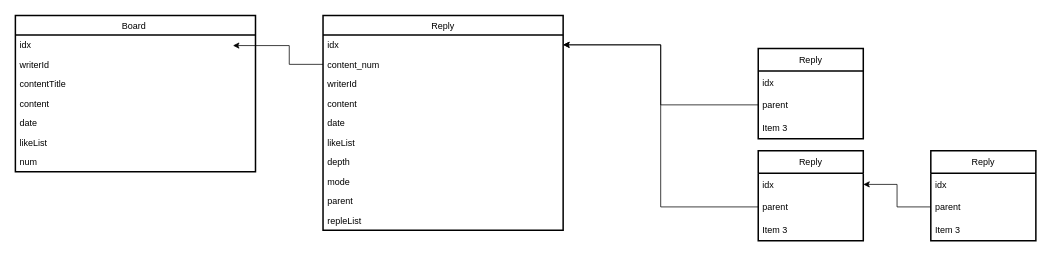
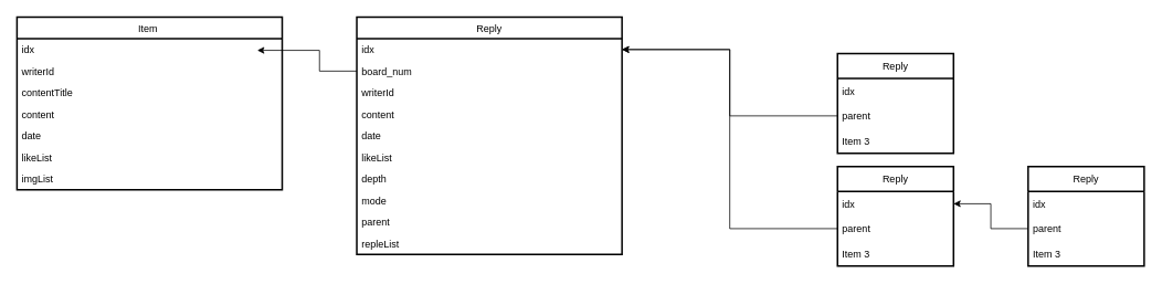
  <mxCell id="0" />
  <mxCell id="1" parent="0" />
- <mxCell id="2" value="Board " style="swimlane;fontStyle=0;childLayout=stackLayout;horizontal=1;startSize=26;fillColor=none;horizontalStack=0;resizeParent=1;resizeParentMax=0;resizeLast=0;collapsible=1;marginBottom=0;strokeWidth=2;" vertex="1" parent="1"><mxGeometry x="20" y="20" width="320" height="208" as="geometry" /></mxCell>
+ <mxCell id="2" value="Item " style="swimlane;fontStyle=0;childLayout=stackLayout;horizontal=1;startSize=26;fillColor=none;horizontalStack=0;resizeParent=1;resizeParentMax=0;resizeLast=0;collapsible=1;marginBottom=0;strokeWidth=2;" vertex="1" parent="1"><mxGeometry x="20" y="20" width="320" height="208" as="geometry" /></mxCell>
  <mxCell id="3" value="idx" style="text;strokeColor=none;fillColor=none;align=left;verticalAlign=top;spacingLeft=4;spacingRight=4;overflow=hidden;rotatable=0;points=[[0,0.5],[1,0.5]];portConstraint=eastwest;" vertex="1" parent="2"><mxGeometry y="26" width="320" height="26" as="geometry" /></mxCell>
  <mxCell id="4" value="writerId" style="text;strokeColor=none;fillColor=none;align=left;verticalAlign=top;spacingLeft=4;spacingRight=4;overflow=hidden;rotatable=0;points=[[0,0.5],[1,0.5]];portConstraint=eastwest;" vertex="1" parent="2"><mxGeometry y="52" width="320" height="26" as="geometry" /></mxCell>
  <mxCell id="5" value="contentTitle" style="text;strokeColor=none;fillColor=none;align=left;verticalAlign=top;spacingLeft=4;spacingRight=4;overflow=hidden;rotatable=0;points=[[0,0.5],[1,0.5]];portConstraint=eastwest;" vertex="1" parent="2"><mxGeometry y="78" width="320" height="26" as="geometry" /></mxCell>
  <mxCell id="6" value="content" style="text;strokeColor=none;fillColor=none;align=left;verticalAlign=top;spacingLeft=4;spacingRight=4;overflow=hidden;rotatable=0;points=[[0,0.5],[1,0.5]];portConstraint=eastwest;" vertex="1" parent="2"><mxGeometry y="104" width="320" height="26" as="geometry" /></mxCell>
  <mxCell id="7" value="date" style="text;strokeColor=none;fillColor=none;align=left;verticalAlign=top;spacingLeft=4;spacingRight=4;overflow=hidden;rotatable=0;points=[[0,0.5],[1,0.5]];portConstraint=eastwest;" vertex="1" parent="2"><mxGeometry y="130" width="320" height="26" as="geometry" /></mxCell>
  <mxCell id="8" value="likeList" style="text;strokeColor=none;fillColor=none;align=left;verticalAlign=top;spacingLeft=4;spacingRight=4;overflow=hidden;rotatable=0;points=[[0,0.5],[1,0.5]];portConstraint=eastwest;" vertex="1" parent="2"><mxGeometry y="156" width="320" height="26" as="geometry" /></mxCell>
- <mxCell id="9" value="num" style="text;strokeColor=none;fillColor=none;align=left;verticalAlign=top;spacingLeft=4;spacingRight=4;overflow=hidden;rotatable=0;points=[[0,0.5],[1,0.5]];portConstraint=eastwest;" vertex="1" parent="2"><mxGeometry y="182" width="320" height="26" as="geometry" /></mxCell>
+ <mxCell id="9" value="imgList" style="text;strokeColor=none;fillColor=none;align=left;verticalAlign=top;spacingLeft=4;spacingRight=4;overflow=hidden;rotatable=0;points=[[0,0.5],[1,0.5]];portConstraint=eastwest;" vertex="1" parent="2"><mxGeometry y="182" width="320" height="26" as="geometry" /></mxCell>
  <mxCell id="10" value="Reply" style="swimlane;fontStyle=0;childLayout=stackLayout;horizontal=1;startSize=26;fillColor=none;horizontalStack=0;resizeParent=1;resizeParentMax=0;resizeLast=0;collapsible=1;marginBottom=0;strokeWidth=2;" vertex="1" parent="1"><mxGeometry x="430" y="20" width="320" height="286" as="geometry" /></mxCell>
  <mxCell id="11" value="idx" style="text;strokeColor=none;fillColor=none;align=left;verticalAlign=top;spacingLeft=4;spacingRight=4;overflow=hidden;rotatable=0;points=[[0,0.5],[1,0.5]];portConstraint=eastwest;" vertex="1" parent="10"><mxGeometry y="26" width="320" height="26" as="geometry" /></mxCell>
- <mxCell id="12" value="content_num" style="text;strokeColor=none;fillColor=none;align=left;verticalAlign=top;spacingLeft=4;spacingRight=4;overflow=hidden;rotatable=0;points=[[0,0.5],[1,0.5]];portConstraint=eastwest;" vertex="1" parent="10"><mxGeometry y="52" width="320" height="26" as="geometry" /></mxCell>
+ <mxCell id="12" value="board_num" style="text;strokeColor=none;fillColor=none;align=left;verticalAlign=top;spacingLeft=4;spacingRight=4;overflow=hidden;rotatable=0;points=[[0,0.5],[1,0.5]];portConstraint=eastwest;" vertex="1" parent="10"><mxGeometry y="52" width="320" height="26" as="geometry" /></mxCell>
  <mxCell id="13" value="writerId" style="text;strokeColor=none;fillColor=none;align=left;verticalAlign=top;spacingLeft=4;spacingRight=4;overflow=hidden;rotatable=0;points=[[0,0.5],[1,0.5]];portConstraint=eastwest;" vertex="1" parent="10"><mxGeometry y="78" width="320" height="26" as="geometry" /></mxCell>
  <mxCell id="14" value="content" style="text;strokeColor=none;fillColor=none;align=left;verticalAlign=top;spacingLeft=4;spacingRight=4;overflow=hidden;rotatable=0;points=[[0,0.5],[1,0.5]];portConstraint=eastwest;" vertex="1" parent="10"><mxGeometry y="104" width="320" height="26" as="geometry" /></mxCell>
  <mxCell id="15" value="date" style="text;strokeColor=none;fillColor=none;align=left;verticalAlign=top;spacingLeft=4;spacingRight=4;overflow=hidden;rotatable=0;points=[[0,0.5],[1,0.5]];portConstraint=eastwest;" vertex="1" parent="10"><mxGeometry y="130" width="320" height="26" as="geometry" /></mxCell>
  <mxCell id="16" value="likeList" style="text;strokeColor=none;fillColor=none;align=left;verticalAlign=top;spacingLeft=4;spacingRight=4;overflow=hidden;rotatable=0;points=[[0,0.5],[1,0.5]];portConstraint=eastwest;" vertex="1" parent="10"><mxGeometry y="156" width="320" height="26" as="geometry" /></mxCell>
  <mxCell id="17" value="depth" style="text;strokeColor=none;fillColor=none;align=left;verticalAlign=top;spacingLeft=4;spacingRight=4;overflow=hidden;rotatable=0;points=[[0,0.5],[1,0.5]];portConstraint=eastwest;" vertex="1" parent="10"><mxGeometry y="182" width="320" height="26" as="geometry" /></mxCell>
  <mxCell id="18" value="mode" style="text;strokeColor=none;fillColor=none;align=left;verticalAlign=top;spacingLeft=4;spacingRight=4;overflow=hidden;rotatable=0;points=[[0,0.5],[1,0.5]];portConstraint=eastwest;" vertex="1" parent="10"><mxGeometry y="208" width="320" height="26" as="geometry" /></mxCell>
  <mxCell id="19" value="parent" style="text;strokeColor=none;fillColor=none;align=left;verticalAlign=top;spacingLeft=4;spacingRight=4;overflow=hidden;rotatable=0;points=[[0,0.5],[1,0.5]];portConstraint=eastwest;" vertex="1" parent="10"><mxGeometry y="234" width="320" height="26" as="geometry" /></mxCell>
  <mxCell id="20" value="repleList" style="text;strokeColor=none;fillColor=none;align=left;verticalAlign=top;spacingLeft=4;spacingRight=4;overflow=hidden;rotatable=0;points=[[0,0.5],[1,0.5]];portConstraint=eastwest;" vertex="1" parent="10"><mxGeometry y="260" width="320" height="26" as="geometry" /></mxCell>
  <mxCell id="21" style="edgeStyle=orthogonalEdgeStyle;rounded=0;orthogonalLoop=1;jettySize=auto;html=1;entryX=0.906;entryY=0.538;entryDx=0;entryDy=0;entryPerimeter=0;" edge="1" parent="1" source="12" target="3"><mxGeometry relative="1" as="geometry" /></mxCell>
  <mxCell id="22" value="Reply" style="swimlane;fontStyle=0;childLayout=stackLayout;horizontal=1;startSize=30;horizontalStack=0;resizeParent=1;resizeParentMax=0;resizeLast=0;collapsible=1;marginBottom=0;strokeWidth=2;gradientColor=#ffffff;" vertex="1" parent="1"><mxGeometry x="1010" y="64" width="140" height="120" as="geometry" /></mxCell>
  <mxCell id="23" value="idx" style="text;strokeColor=none;fillColor=none;align=left;verticalAlign=middle;spacingLeft=4;spacingRight=4;overflow=hidden;points=[[0,0.5],[1,0.5]];portConstraint=eastwest;rotatable=0;" vertex="1" parent="22"><mxGeometry y="30" width="140" height="30" as="geometry" /></mxCell>
  <mxCell id="24" value="parent" style="text;strokeColor=none;fillColor=none;align=left;verticalAlign=middle;spacingLeft=4;spacingRight=4;overflow=hidden;points=[[0,0.5],[1,0.5]];portConstraint=eastwest;rotatable=0;" vertex="1" parent="22"><mxGeometry y="60" width="140" height="30" as="geometry" /></mxCell>
  <mxCell id="25" value="Item 3" style="text;strokeColor=none;fillColor=none;align=left;verticalAlign=middle;spacingLeft=4;spacingRight=4;overflow=hidden;points=[[0,0.5],[1,0.5]];portConstraint=eastwest;rotatable=0;" vertex="1" parent="22"><mxGeometry y="90" width="140" height="30" as="geometry" /></mxCell>
  <mxCell id="26" value="Reply" style="swimlane;fontStyle=0;childLayout=stackLayout;horizontal=1;startSize=30;horizontalStack=0;resizeParent=1;resizeParentMax=0;resizeLast=0;collapsible=1;marginBottom=0;strokeWidth=2;gradientColor=#ffffff;" vertex="1" parent="1"><mxGeometry x="1010" y="200" width="140" height="120" as="geometry" /></mxCell>
  <mxCell id="27" value="idx " style="text;strokeColor=none;fillColor=none;align=left;verticalAlign=middle;spacingLeft=4;spacingRight=4;overflow=hidden;points=[[0,0.5],[1,0.5]];portConstraint=eastwest;rotatable=0;" vertex="1" parent="26"><mxGeometry y="30" width="140" height="30" as="geometry" /></mxCell>
  <mxCell id="28" value="parent" style="text;strokeColor=none;fillColor=none;align=left;verticalAlign=middle;spacingLeft=4;spacingRight=4;overflow=hidden;points=[[0,0.5],[1,0.5]];portConstraint=eastwest;rotatable=0;" vertex="1" parent="26"><mxGeometry y="60" width="140" height="30" as="geometry" /></mxCell>
  <mxCell id="29" value="Item 3" style="text;strokeColor=none;fillColor=none;align=left;verticalAlign=middle;spacingLeft=4;spacingRight=4;overflow=hidden;points=[[0,0.5],[1,0.5]];portConstraint=eastwest;rotatable=0;" vertex="1" parent="26"><mxGeometry y="90" width="140" height="30" as="geometry" /></mxCell>
  <mxCell id="30" value="Reply" style="swimlane;fontStyle=0;childLayout=stackLayout;horizontal=1;startSize=30;horizontalStack=0;resizeParent=1;resizeParentMax=0;resizeLast=0;collapsible=1;marginBottom=0;strokeWidth=2;gradientColor=#ffffff;" vertex="1" parent="1"><mxGeometry x="1240" y="200" width="140" height="120" as="geometry" /></mxCell>
  <mxCell id="31" value="idx" style="text;strokeColor=none;fillColor=none;align=left;verticalAlign=middle;spacingLeft=4;spacingRight=4;overflow=hidden;points=[[0,0.5],[1,0.5]];portConstraint=eastwest;rotatable=0;" vertex="1" parent="30"><mxGeometry y="30" width="140" height="30" as="geometry" /></mxCell>
  <mxCell id="32" value="parent" style="text;strokeColor=none;fillColor=none;align=left;verticalAlign=middle;spacingLeft=4;spacingRight=4;overflow=hidden;points=[[0,0.5],[1,0.5]];portConstraint=eastwest;rotatable=0;" vertex="1" parent="30"><mxGeometry y="60" width="140" height="30" as="geometry" /></mxCell>
  <mxCell id="33" value="Item 3" style="text;strokeColor=none;fillColor=none;align=left;verticalAlign=middle;spacingLeft=4;spacingRight=4;overflow=hidden;points=[[0,0.5],[1,0.5]];portConstraint=eastwest;rotatable=0;" vertex="1" parent="30"><mxGeometry y="90" width="140" height="30" as="geometry" /></mxCell>
  <mxCell id="34" style="edgeStyle=orthogonalEdgeStyle;rounded=0;orthogonalLoop=1;jettySize=auto;html=1;" edge="1" parent="1" source="24" target="11"><mxGeometry relative="1" as="geometry" /></mxCell>
  <mxCell id="35" style="edgeStyle=orthogonalEdgeStyle;rounded=0;orthogonalLoop=1;jettySize=auto;html=1;" edge="1" parent="1" source="28" target="11"><mxGeometry relative="1" as="geometry" /></mxCell>
  <mxCell id="36" style="edgeStyle=orthogonalEdgeStyle;rounded=0;orthogonalLoop=1;jettySize=auto;html=1;" edge="1" parent="1" source="32" target="27"><mxGeometry relative="1" as="geometry" /></mxCell>
